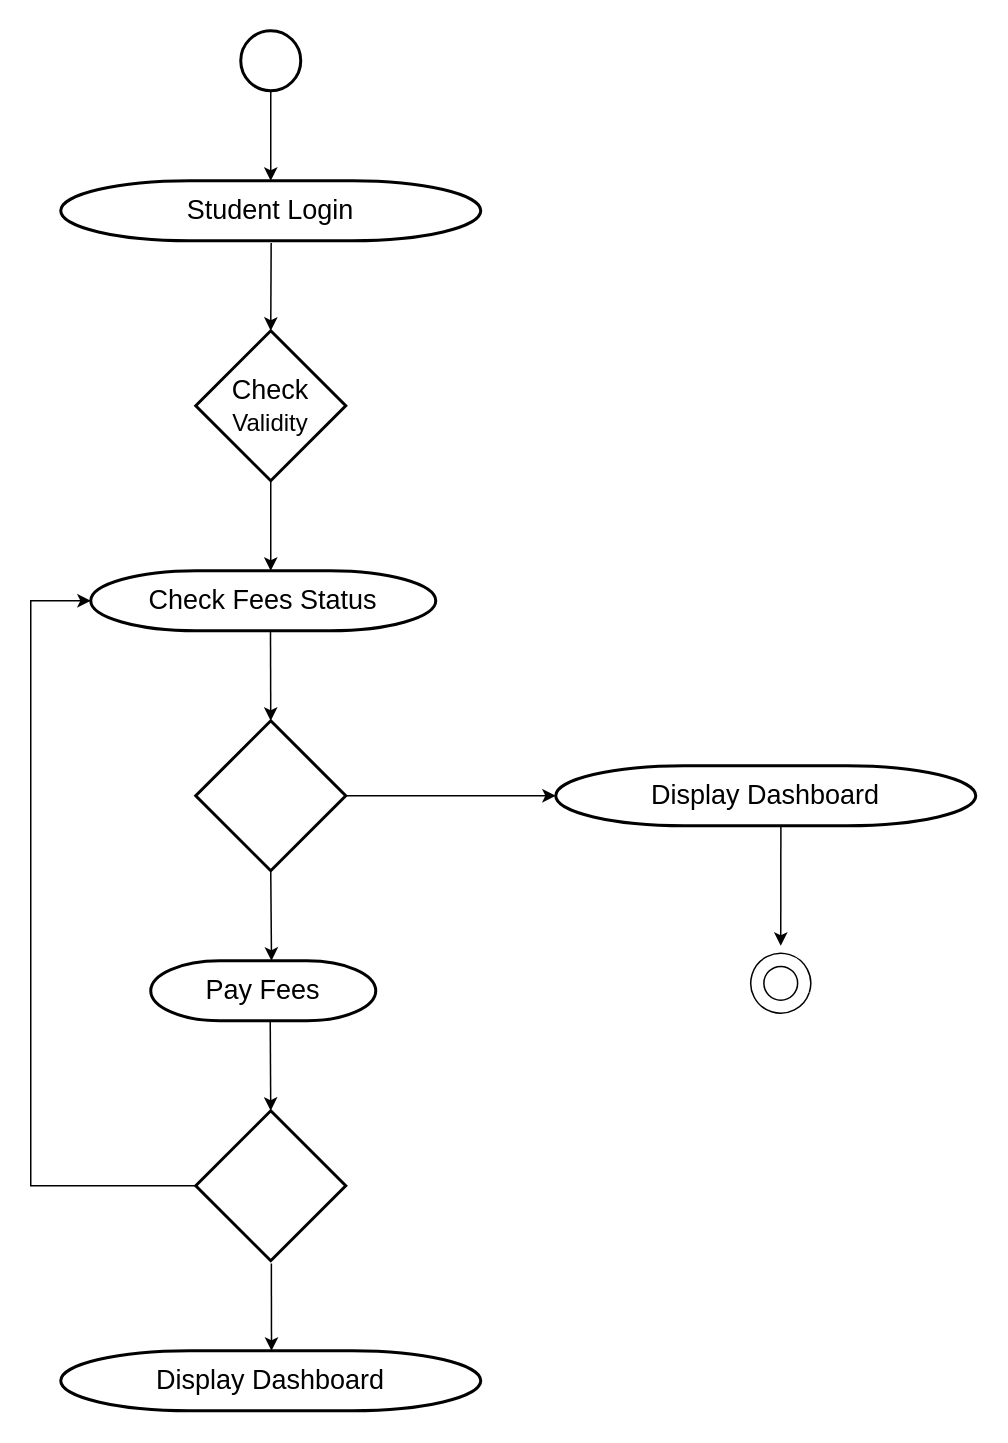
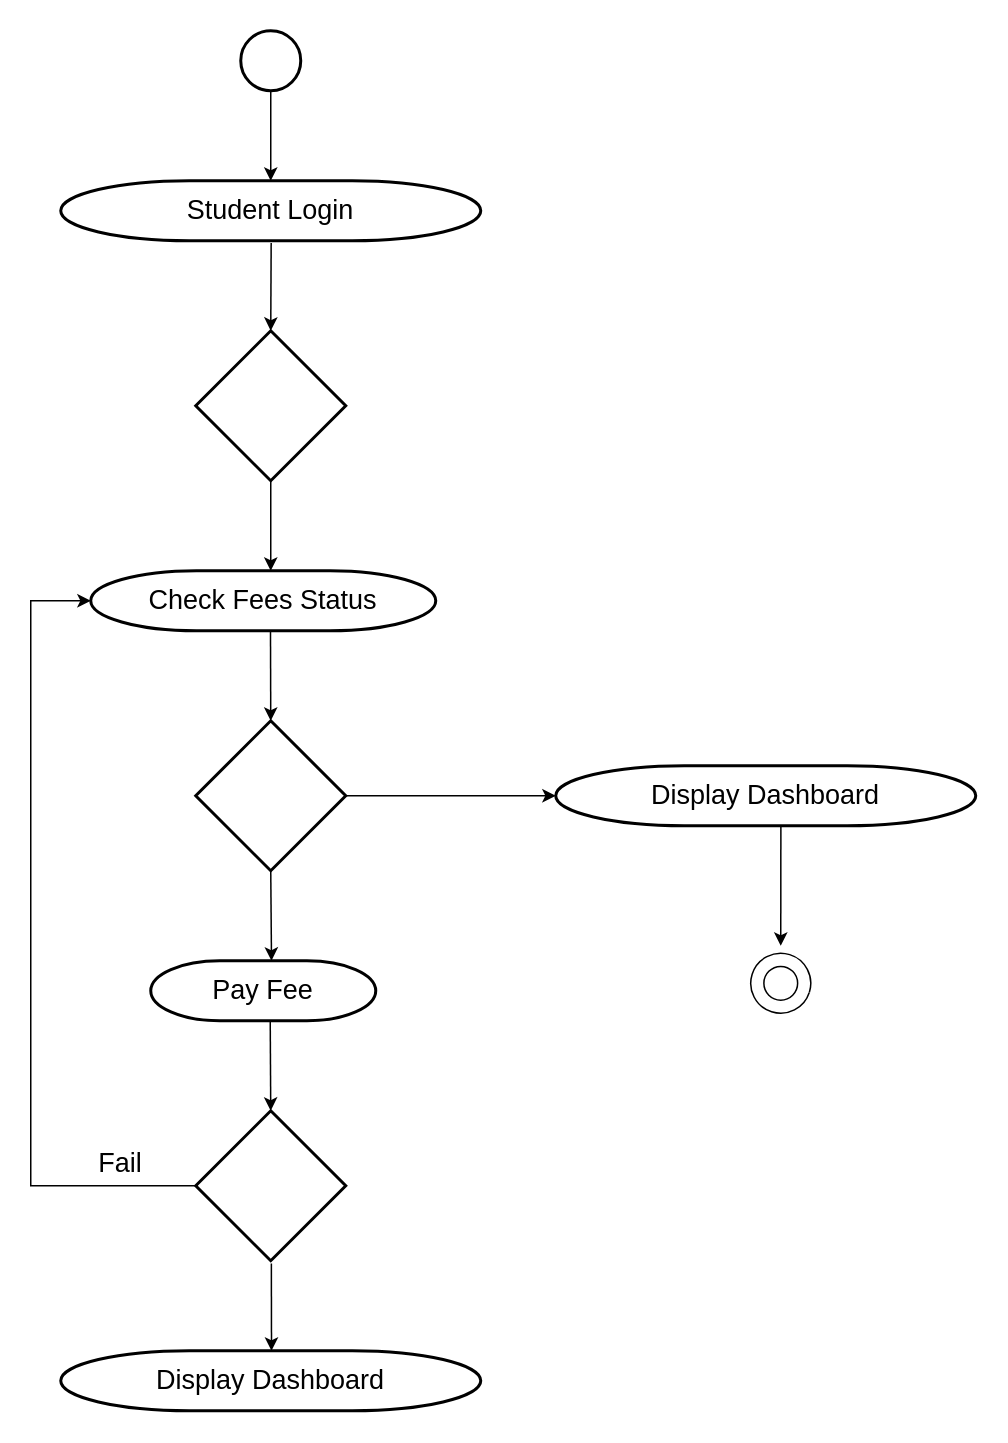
  <mxCell id="0" />
  <mxCell id="1" parent="0" />
  <mxCell id="2" value="" style="strokeWidth=2;html=1;shape=mxgraph.flowchart.terminator;whiteSpace=wrap;" vertex="1" parent="1"><mxGeometry x="40" y="120" width="280" height="40" as="geometry" /></mxCell>
  <mxCell id="3" value="" style="strokeWidth=2;html=1;shape=mxgraph.flowchart.decision;whiteSpace=wrap;" vertex="1" parent="1"><mxGeometry x="130" y="220" width="100" height="100" as="geometry" /></mxCell>
  <mxCell id="4" value="" style="strokeWidth=2;html=1;shape=mxgraph.flowchart.terminator;whiteSpace=wrap;" vertex="1" parent="1"><mxGeometry x="60" y="380" width="230" height="40" as="geometry" /></mxCell>
  <mxCell id="5" value="" style="strokeWidth=2;html=1;shape=mxgraph.flowchart.decision;whiteSpace=wrap;" vertex="1" parent="1"><mxGeometry x="130" y="480" width="100" height="100" as="geometry" /></mxCell>
  <mxCell id="6" value="" style="strokeWidth=2;html=1;shape=mxgraph.flowchart.terminator;whiteSpace=wrap;" vertex="1" parent="1"><mxGeometry x="100" y="640" width="150" height="40" as="geometry" /></mxCell>
  <mxCell id="7" value="" style="strokeWidth=2;html=1;shape=mxgraph.flowchart.decision;whiteSpace=wrap;" vertex="1" parent="1"><mxGeometry x="130" y="740" width="100" height="100" as="geometry" /></mxCell>
  <mxCell id="8" value="" style="strokeWidth=2;html=1;shape=mxgraph.flowchart.terminator;whiteSpace=wrap;" vertex="1" parent="1"><mxGeometry x="40" y="900" width="280" height="40" as="geometry" /></mxCell>
  <mxCell id="9" value="" style="strokeWidth=2;html=1;shape=mxgraph.flowchart.terminator;whiteSpace=wrap;" vertex="1" parent="1"><mxGeometry x="370" y="510" width="280" height="40" as="geometry" /></mxCell>
  <mxCell id="10" value="&lt;font style=&quot;font-size: 18px;&quot;&gt;Student Login&lt;/font&gt;" style="text;strokeColor=none;align=center;fillColor=none;html=1;verticalAlign=middle;whiteSpace=wrap;rounded=0;" vertex="1" parent="1"><mxGeometry x="95" y="125" width="170" height="30" as="geometry" /></mxCell>
- <mxCell id="11" value="&lt;font style=&quot;font-size: 18px;&quot;&gt;Check&lt;/font&gt;&lt;div&gt;&lt;font size=&quot;3&quot;&gt;Validity&lt;/font&gt;&lt;/div&gt;" style="text;strokeColor=none;align=center;fillColor=none;html=1;verticalAlign=middle;whiteSpace=wrap;rounded=0;" vertex="1" parent="1"><mxGeometry x="150" y="255" width="60" height="30" as="geometry" /></mxCell>
  <mxCell id="12" value="&lt;font style=&quot;font-size: 18px;&quot;&gt;Check Fees Status&lt;/font&gt;" style="text;strokeColor=none;align=center;fillColor=none;html=1;verticalAlign=middle;whiteSpace=wrap;rounded=0;" vertex="1" parent="1"><mxGeometry x="75" y="385" width="200" height="30" as="geometry" /></mxCell>
- <mxCell id="13" value="&lt;font style=&quot;font-size: 18px;&quot;&gt;Pay Fees&lt;/font&gt;" style="text;strokeColor=none;align=center;fillColor=none;html=1;verticalAlign=middle;whiteSpace=wrap;rounded=0;" vertex="1" parent="1"><mxGeometry x="95" y="645" width="160" height="30" as="geometry" /></mxCell>
+ <mxCell id="13" value="&lt;font style=&quot;font-size: 18px;&quot;&gt;Pay Fee&lt;/font&gt;" style="text;strokeColor=none;align=center;fillColor=none;html=1;verticalAlign=middle;whiteSpace=wrap;rounded=0;" vertex="1" parent="1"><mxGeometry x="95" y="645" width="160" height="30" as="geometry" /></mxCell>
  <mxCell id="14" value="&lt;font style=&quot;font-size: 18px;&quot;&gt;Display Dashboard&lt;/font&gt;" style="text;strokeColor=none;align=center;fillColor=none;html=1;verticalAlign=middle;whiteSpace=wrap;rounded=0;" vertex="1" parent="1"><mxGeometry x="80" y="905" width="200" height="30" as="geometry" /></mxCell>
  <mxCell id="15" value="&lt;font style=&quot;font-size: 18px;&quot;&gt;Display Dashboard&lt;/font&gt;" style="text;strokeColor=none;align=center;fillColor=none;html=1;verticalAlign=middle;whiteSpace=wrap;rounded=0;" vertex="1" parent="1"><mxGeometry x="410" y="515" width="200" height="30" as="geometry" /></mxCell>
  <mxCell id="16" value="" style="edgeStyle=none;orthogonalLoop=1;jettySize=auto;html=1;rounded=0;exitX=0.501;exitY=1.036;exitDx=0;exitDy=0;exitPerimeter=0;entryX=0.5;entryY=0;entryDx=0;entryDy=0;entryPerimeter=0;" edge="1" parent="1" source="2" target="3"><mxGeometry width="80" relative="1" as="geometry"><mxPoint x="220" y="310" as="sourcePoint" /><mxPoint x="300" y="310" as="targetPoint" /><Array as="points" /></mxGeometry></mxCell>
  <mxCell id="17" value="" style="edgeStyle=none;orthogonalLoop=1;jettySize=auto;html=1;rounded=0;exitX=0.5;exitY=1;exitDx=0;exitDy=0;exitPerimeter=0;" edge="1" parent="1" source="3"><mxGeometry width="80" relative="1" as="geometry"><mxPoint x="179.5" y="325" as="sourcePoint" /><mxPoint x="180" y="380" as="targetPoint" /><Array as="points" /></mxGeometry></mxCell>
  <mxCell id="18" value="" style="edgeStyle=none;orthogonalLoop=1;jettySize=auto;html=1;rounded=0;exitX=0.521;exitY=1.022;exitDx=0;exitDy=0;exitPerimeter=0;entryX=0.5;entryY=0;entryDx=0;entryDy=0;entryPerimeter=0;" edge="1" parent="1" source="4" target="5"><mxGeometry width="80" relative="1" as="geometry"><mxPoint x="179.5" y="425" as="sourcePoint" /><mxPoint x="180.5" y="480" as="targetPoint" /><Array as="points" /></mxGeometry></mxCell>
  <mxCell id="19" value="" style="edgeStyle=none;orthogonalLoop=1;jettySize=auto;html=1;rounded=0;exitX=0.5;exitY=1;exitDx=0;exitDy=0;exitPerimeter=0;entryX=0.5;entryY=0;entryDx=0;entryDy=0;entryPerimeter=0;" edge="1" parent="1" source="5"><mxGeometry width="80" relative="1" as="geometry"><mxPoint x="179.5" y="585" as="sourcePoint" /><mxPoint x="180.5" y="640" as="targetPoint" /><Array as="points" /></mxGeometry></mxCell>
  <mxCell id="20" value="" style="edgeStyle=none;orthogonalLoop=1;jettySize=auto;html=1;rounded=0;exitX=0.531;exitY=0.991;exitDx=0;exitDy=0;exitPerimeter=0;" edge="1" parent="1" source="6"><mxGeometry width="80" relative="1" as="geometry"><mxPoint x="179.5" y="685" as="sourcePoint" /><mxPoint x="180" y="740" as="targetPoint" /><Array as="points" /></mxGeometry></mxCell>
  <mxCell id="21" value="" style="edgeStyle=none;orthogonalLoop=1;jettySize=auto;html=1;rounded=0;exitX=0.504;exitY=1.019;exitDx=0;exitDy=0;exitPerimeter=0;entryX=0.5;entryY=0;entryDx=0;entryDy=0;entryPerimeter=0;" edge="1" parent="1" source="7"><mxGeometry width="80" relative="1" as="geometry"><mxPoint x="179.5" y="845" as="sourcePoint" /><mxPoint x="180.5" y="900" as="targetPoint" /><Array as="points" /></mxGeometry></mxCell>
  <mxCell id="22" value="" style="edgeStyle=none;orthogonalLoop=1;jettySize=auto;html=1;rounded=0;exitX=1;exitY=0.5;exitDx=0;exitDy=0;exitPerimeter=0;entryX=0;entryY=0.5;entryDx=0;entryDy=0;entryPerimeter=0;" edge="1" parent="1" source="5" target="9"><mxGeometry width="80" relative="1" as="geometry"><mxPoint x="189.5" y="435" as="sourcePoint" /><mxPoint x="190.5" y="490" as="targetPoint" /><Array as="points" /></mxGeometry></mxCell>
  <mxCell id="23" value="" style="edgeStyle=none;orthogonalLoop=1;jettySize=auto;html=1;rounded=0;exitX=0.536;exitY=1;exitDx=0;exitDy=0;exitPerimeter=0;" edge="1" parent="1" source="9"><mxGeometry width="80" relative="1" as="geometry"><mxPoint x="470" y="600" as="sourcePoint" /><mxPoint x="520" y="630" as="targetPoint" /><Array as="points" /></mxGeometry></mxCell>
  <mxCell id="24" value="" style="edgeStyle=none;orthogonalLoop=1;jettySize=auto;html=1;rounded=0;exitX=0.5;exitY=1;exitDx=0;exitDy=0;" edge="1" parent="1"><mxGeometry width="80" relative="1" as="geometry"><mxPoint x="180" y="60" as="sourcePoint" /><mxPoint x="180" y="120" as="targetPoint" /><Array as="points" /></mxGeometry></mxCell>
  <mxCell id="25" style="edgeStyle=none;rounded=0;orthogonalLoop=1;jettySize=auto;html=1;exitX=0;exitY=0.5;exitDx=0;exitDy=0;exitPerimeter=0;entryX=0;entryY=0.5;entryDx=0;entryDy=0;entryPerimeter=0;" edge="1" parent="1" source="7" target="4"><mxGeometry relative="1" as="geometry"><Array as="points"><mxPoint x="20" y="790" /><mxPoint x="20" y="600" /><mxPoint x="20" y="400" /></Array></mxGeometry></mxCell>
+ <mxCell id="26" value="&lt;font style=&quot;font-size: 18px;&quot;&gt;Fail&lt;/font&gt;" style="text;strokeColor=none;align=center;fillColor=none;html=1;verticalAlign=middle;whiteSpace=wrap;rounded=0;" vertex="1" parent="1"><mxGeometry x="50" y="760" width="60" height="30" as="geometry" /></mxCell>
  <mxCell id="27" value="" style="strokeWidth=2;html=1;shape=mxgraph.flowchart.start_2;whiteSpace=wrap;" vertex="1" parent="1"><mxGeometry x="160" y="20" width="40" height="40" as="geometry" /></mxCell>
  <mxCell id="28" value="" style="verticalLabelPosition=bottom;verticalAlign=top;html=1;shape=mxgraph.basic.arc;startAngle=0.3;endAngle=0.298;" vertex="1" parent="1"><mxGeometry x="500" y="635" width="40" height="40" as="geometry" /></mxCell>
  <mxCell id="29" value="" style="ellipse;whiteSpace=wrap;html=1;aspect=fixed;" vertex="1" parent="1"><mxGeometry x="508.75" y="643.75" width="22.5" height="22.5" as="geometry" /></mxCell>
